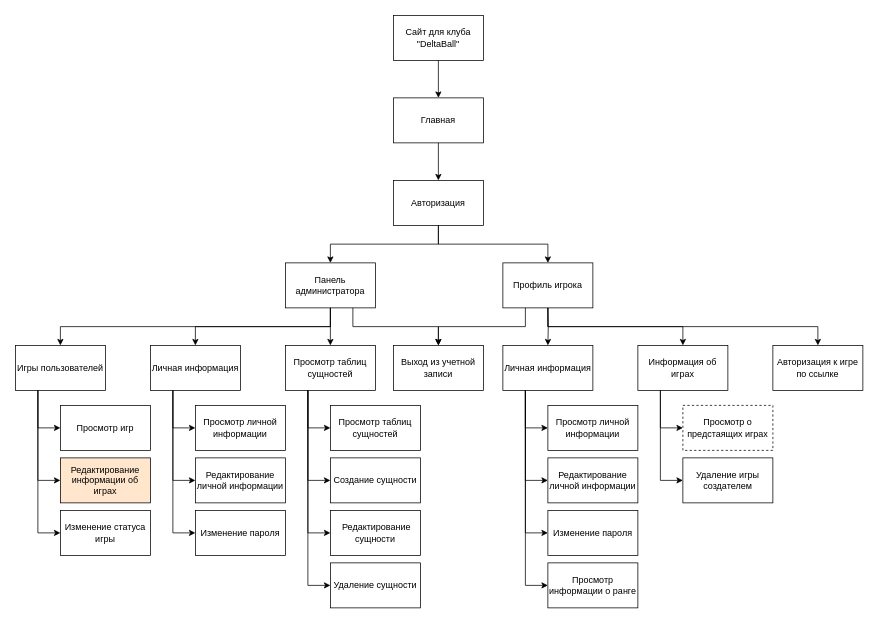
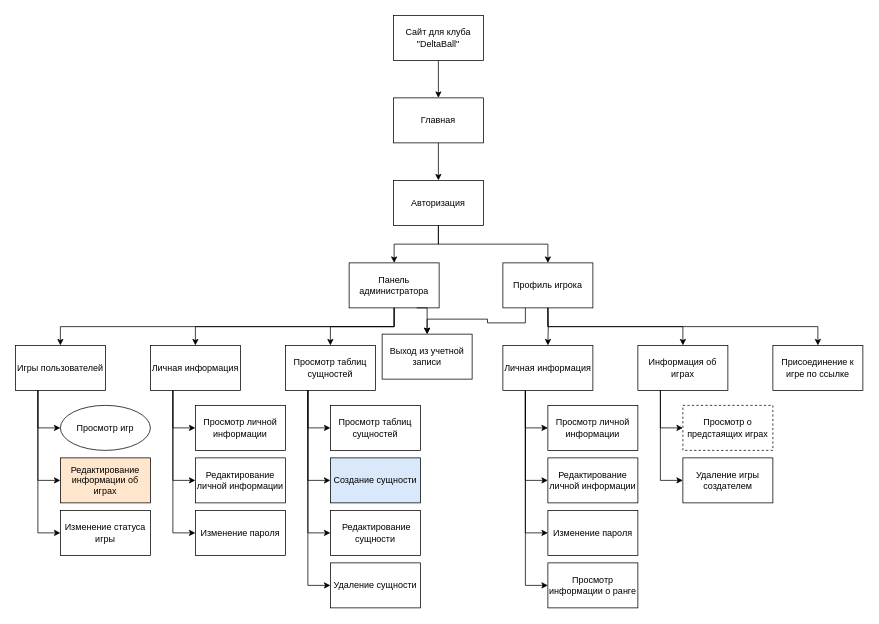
  <mxCell id="0" />
  <mxCell id="1" parent="0" />
  <mxCell id="2" value="" style="edgeStyle=orthogonalEdgeStyle;rounded=0;orthogonalLoop=1;jettySize=auto;html=1;" parent="1" source="3" target="4" edge="1"><mxGeometry relative="1" as="geometry" /></mxCell>
  <mxCell id="3" value="Сайт для клуба &quot;DeltaBall&quot;" style="rounded=0;whiteSpace=wrap;html=1;" parent="1" vertex="1"><mxGeometry x="524" y="20" width="120" height="60" as="geometry" /></mxCell>
  <mxCell id="4" value="Главная" style="whiteSpace=wrap;html=1;rounded=0;" parent="1" vertex="1"><mxGeometry x="524" y="130" width="120" height="60" as="geometry" /></mxCell>
  <mxCell id="5" value="Авторизация" style="whiteSpace=wrap;html=1;rounded=0;" parent="1" vertex="1"><mxGeometry x="524" y="240" width="120" height="60" as="geometry" /></mxCell>
  <mxCell id="6" value="" style="edgeStyle=orthogonalEdgeStyle;rounded=0;orthogonalLoop=1;jettySize=auto;html=1;exitX=0.5;exitY=1;exitDx=0;exitDy=0;entryX=0.5;entryY=0;entryDx=0;entryDy=0;" parent="1" source="4" target="5" edge="1"><mxGeometry relative="1" as="geometry"><mxPoint x="594" y="90" as="sourcePoint" /><mxPoint x="474" y="130" as="targetPoint" /></mxGeometry></mxCell>
  <mxCell id="7" value="" style="edgeStyle=orthogonalEdgeStyle;rounded=0;orthogonalLoop=1;jettySize=auto;html=1;exitX=0.5;exitY=1;exitDx=0;exitDy=0;entryX=0.5;entryY=0;entryDx=0;entryDy=0;" parent="1" source="9" target="54" edge="1"><mxGeometry relative="1" as="geometry"><mxPoint x="950" y="350" as="sourcePoint" /><mxPoint x="830" y="390" as="targetPoint" /></mxGeometry></mxCell>
- <mxCell id="8" value="Панель администратора" style="whiteSpace=wrap;html=1;rounded=0;" parent="1" vertex="1"><mxGeometry x="380" y="350" width="120" height="60" as="geometry" /></mxCell>
+ <mxCell id="8" value="Панель администратора" style="whiteSpace=wrap;html=1;rounded=0;" parent="1" vertex="1"><mxGeometry x="465" y="350" width="120" height="60" as="geometry" /></mxCell>
  <mxCell id="9" value="Профиль игрока" style="whiteSpace=wrap;html=1;rounded=0;" parent="1" vertex="1"><mxGeometry x="670" y="350" width="120" height="60" as="geometry" /></mxCell>
  <mxCell id="10" value="" style="edgeStyle=orthogonalEdgeStyle;rounded=0;orthogonalLoop=1;jettySize=auto;html=1;exitX=0.5;exitY=1;exitDx=0;exitDy=0;entryX=0.5;entryY=0;entryDx=0;entryDy=0;" parent="1" source="5" target="8" edge="1"><mxGeometry relative="1" as="geometry"><mxPoint x="370" y="140" as="sourcePoint" /><mxPoint x="250" y="180" as="targetPoint" /></mxGeometry></mxCell>
  <mxCell id="11" value="" style="edgeStyle=orthogonalEdgeStyle;rounded=0;orthogonalLoop=1;jettySize=auto;html=1;exitX=0.5;exitY=1;exitDx=0;exitDy=0;entryX=0.5;entryY=0;entryDx=0;entryDy=0;" parent="1" source="5" target="9" edge="1"><mxGeometry relative="1" as="geometry"><mxPoint x="380" y="150" as="sourcePoint" /><mxPoint x="260" y="190" as="targetPoint" /></mxGeometry></mxCell>
- <mxCell id="12" value="Выход из учетной записи" style="rounded=0;whiteSpace=wrap;html=1;" parent="1" vertex="1"><mxGeometry x="524" y="460" width="120" height="60" as="geometry" /></mxCell>
+ <mxCell id="12" value="Выход из учетной записи" style="rounded=0;whiteSpace=wrap;html=1;" parent="1" vertex="1"><mxGeometry x="509" y="445" width="120" height="60" as="geometry" /></mxCell>
  <mxCell id="13" value="" style="edgeStyle=orthogonalEdgeStyle;rounded=0;orthogonalLoop=1;jettySize=auto;html=1;exitX=0.75;exitY=1;exitDx=0;exitDy=0;entryX=0.5;entryY=0;entryDx=0;entryDy=0;" parent="1" source="8" target="12" edge="1"><mxGeometry relative="1" as="geometry"><mxPoint x="594" y="440" as="sourcePoint" /><mxPoint x="474" y="490" as="targetPoint" /></mxGeometry></mxCell>
  <mxCell id="14" value="" style="edgeStyle=orthogonalEdgeStyle;rounded=0;orthogonalLoop=1;jettySize=auto;html=1;exitX=0.25;exitY=1;exitDx=0;exitDy=0;" parent="1" source="9" target="12" edge="1"><mxGeometry relative="1" as="geometry"><mxPoint x="594" y="440" as="sourcePoint" /><mxPoint x="714" y="490" as="targetPoint" /></mxGeometry></mxCell>
  <mxCell id="15" value="Просмотр таблиц сущностей" style="rounded=0;whiteSpace=wrap;html=1;" parent="1" vertex="1"><mxGeometry x="380" y="460" width="120" height="60" as="geometry" /></mxCell>
  <mxCell id="16" value="" style="edgeStyle=orthogonalEdgeStyle;rounded=0;orthogonalLoop=1;jettySize=auto;html=1;exitX=0.25;exitY=1;exitDx=0;exitDy=0;entryX=0;entryY=0.5;entryDx=0;entryDy=0;" parent="1" source="15" target="17" edge="1"><mxGeometry relative="1" as="geometry"><mxPoint x="350" y="555" as="sourcePoint" /><mxPoint x="230" y="595" as="targetPoint" /></mxGeometry></mxCell>
  <mxCell id="17" value="Просмотр таблиц сущностей" style="rounded=0;whiteSpace=wrap;html=1;" parent="1" vertex="1"><mxGeometry x="440" y="540" width="120" height="60" as="geometry" /></mxCell>
  <mxCell id="18" value="&amp;nbsp;Редактирование сущности" style="rounded=0;whiteSpace=wrap;html=1;" parent="1" vertex="1"><mxGeometry x="440" y="680" width="120" height="60" as="geometry" /></mxCell>
- <mxCell id="19" value="Создание сущности" style="rounded=0;whiteSpace=wrap;html=1;" parent="1" vertex="1"><mxGeometry x="440" y="610" width="120" height="60" as="geometry" /></mxCell>
+ <mxCell id="19" value="Создание сущности" style="rounded=0;whiteSpace=wrap;html=1;fillColor=#dae8fc;" parent="1" vertex="1"><mxGeometry x="440" y="610" width="120" height="60" as="geometry" /></mxCell>
  <mxCell id="20" value="Удаление сущности" style="rounded=0;whiteSpace=wrap;html=1;" parent="1" vertex="1"><mxGeometry x="440" y="750" width="120" height="60" as="geometry" /></mxCell>
  <mxCell id="21" value="" style="edgeStyle=orthogonalEdgeStyle;rounded=0;orthogonalLoop=1;jettySize=auto;html=1;exitX=0.25;exitY=1;exitDx=0;exitDy=0;entryX=0;entryY=0.5;entryDx=0;entryDy=0;" parent="1" source="15" target="19" edge="1"><mxGeometry relative="1" as="geometry"><mxPoint x="420" y="530" as="sourcePoint" /><mxPoint x="450" y="580" as="targetPoint" /></mxGeometry></mxCell>
  <mxCell id="22" value="" style="edgeStyle=orthogonalEdgeStyle;rounded=0;orthogonalLoop=1;jettySize=auto;html=1;exitX=0.25;exitY=1;exitDx=0;exitDy=0;entryX=0;entryY=0.5;entryDx=0;entryDy=0;" parent="1" source="15" target="18" edge="1"><mxGeometry relative="1" as="geometry"><mxPoint x="420" y="530" as="sourcePoint" /><mxPoint x="450" y="650" as="targetPoint" /></mxGeometry></mxCell>
  <mxCell id="23" value="" style="edgeStyle=orthogonalEdgeStyle;rounded=0;orthogonalLoop=1;jettySize=auto;html=1;exitX=0.25;exitY=1;exitDx=0;exitDy=0;entryX=0;entryY=0.5;entryDx=0;entryDy=0;" parent="1" source="15" target="20" edge="1"><mxGeometry relative="1" as="geometry"><mxPoint x="430" y="540" as="sourcePoint" /><mxPoint x="460" y="660" as="targetPoint" /></mxGeometry></mxCell>
  <mxCell id="24" value="Личная информация" style="rounded=0;whiteSpace=wrap;html=1;" parent="1" vertex="1"><mxGeometry x="200" y="460" width="120" height="60" as="geometry" /></mxCell>
  <mxCell id="25" value="" style="edgeStyle=orthogonalEdgeStyle;rounded=0;orthogonalLoop=1;jettySize=auto;html=1;exitX=0.25;exitY=1;exitDx=0;exitDy=0;entryX=0;entryY=0.5;entryDx=0;entryDy=0;" parent="1" source="24" target="26" edge="1"><mxGeometry relative="1" as="geometry"><mxPoint y="560" as="sourcePoint" x="170" /><mxPoint x="50" y="600" as="targetPoint" /></mxGeometry></mxCell>
  <mxCell id="26" value="Просмотр личной информации" style="rounded=0;whiteSpace=wrap;html=1;" parent="1" vertex="1"><mxGeometry x="260" y="540" width="120" height="60" as="geometry" /></mxCell>
  <mxCell id="27" value="Редактирование личной информации" style="rounded=0;whiteSpace=wrap;html=1;" parent="1" vertex="1"><mxGeometry x="260" y="610" width="120" height="60" as="geometry" /></mxCell>
  <mxCell id="28" value="" style="edgeStyle=orthogonalEdgeStyle;rounded=0;orthogonalLoop=1;jettySize=auto;html=1;exitX=0.25;exitY=1;exitDx=0;exitDy=0;entryX=0;entryY=0.5;entryDx=0;entryDy=0;" parent="1" source="24" target="27" edge="1"><mxGeometry relative="1" as="geometry"><mxPoint x="240" y="535" as="sourcePoint" /><mxPoint x="270" y="585" as="targetPoint" /></mxGeometry></mxCell>
  <mxCell id="29" value="Игры пользователей" style="rounded=0;whiteSpace=wrap;html=1;" parent="1" vertex="1"><mxGeometry x="20" y="460" width="120" height="60" as="geometry" /></mxCell>
  <mxCell id="30" value="" style="edgeStyle=orthogonalEdgeStyle;rounded=0;orthogonalLoop=1;jettySize=auto;html=1;exitX=0.25;exitY=1;exitDx=0;exitDy=0;entryX=0;entryY=0.5;entryDx=0;entryDy=0;" parent="1" source="29" target="31" edge="1"><mxGeometry relative="1" as="geometry"><mxPoint x="-20" y="555" as="sourcePoint" /><mxPoint x="-140" y="595" as="targetPoint" /></mxGeometry></mxCell>
- <mxCell id="31" value="Просмотр игр" style="rounded=0;whiteSpace=wrap;html=1;" parent="1" vertex="1"><mxGeometry x="80" y="540" width="120" height="60" as="geometry" /></mxCell>
+ <mxCell id="31" value="Просмотр игр" style="ellipse;whiteSpace=wrap;html=1;" parent="1" vertex="1"><mxGeometry x="80" y="540" width="120" height="60" as="geometry" /></mxCell>
  <mxCell id="32" value="Редактирование информации об играх" style="rounded=0;whiteSpace=wrap;html=1;fillColor=#ffe6cc;" parent="1" vertex="1"><mxGeometry x="80" y="610" width="120" height="60" as="geometry" /></mxCell>
  <mxCell id="33" value="" style="edgeStyle=orthogonalEdgeStyle;rounded=0;orthogonalLoop=1;jettySize=auto;html=1;exitX=0.25;exitY=1;exitDx=0;exitDy=0;entryX=0;entryY=0.5;entryDx=0;entryDy=0;" parent="1" source="29" target="32" edge="1"><mxGeometry relative="1" as="geometry"><mxPoint x="50" y="530" as="sourcePoint" /><mxPoint x="80" y="580" as="targetPoint" /></mxGeometry></mxCell>
  <mxCell id="34" value="Изменение пароля" style="rounded=0;whiteSpace=wrap;html=1;" parent="1" vertex="1"><mxGeometry x="260" y="680" width="120" height="60" as="geometry" /></mxCell>
  <mxCell id="35" value="" style="edgeStyle=orthogonalEdgeStyle;rounded=0;orthogonalLoop=1;jettySize=auto;html=1;exitX=0.25;exitY=1;exitDx=0;exitDy=0;entryX=0;entryY=0.5;entryDx=0;entryDy=0;" parent="1" source="24" target="34" edge="1"><mxGeometry relative="1" as="geometry"><mxPoint x="230" y="590" as="sourcePoint" /><mxPoint x="270" y="655" as="targetPoint" /></mxGeometry></mxCell>
  <mxCell id="36" value="Изменение статуса игры" style="rounded=0;whiteSpace=wrap;html=1;" parent="1" vertex="1"><mxGeometry x="80" y="680" width="120" height="60" as="geometry" /></mxCell>
  <mxCell id="37" value="" style="edgeStyle=orthogonalEdgeStyle;rounded=0;orthogonalLoop=1;jettySize=auto;html=1;exitX=0.25;exitY=1;exitDx=0;exitDy=0;entryX=0;entryY=0.5;entryDx=0;entryDy=0;" parent="1" source="29" target="36" edge="1"><mxGeometry relative="1" as="geometry"><mxPoint x="50" y="590" as="sourcePoint" /><mxPoint x="80" y="650" as="targetPoint" /></mxGeometry></mxCell>
  <mxCell id="38" value="" style="edgeStyle=orthogonalEdgeStyle;rounded=0;orthogonalLoop=1;jettySize=auto;html=1;exitX=0.5;exitY=1;exitDx=0;exitDy=0;entryX=0.5;entryY=0;entryDx=0;entryDy=0;" parent="1" source="8" target="24" edge="1"><mxGeometry relative="1" as="geometry"><mxPoint x="350" y="330" as="sourcePoint" /><mxPoint x="230" y="370" as="targetPoint" /></mxGeometry></mxCell>
  <mxCell id="39" value="" style="edgeStyle=orthogonalEdgeStyle;rounded=0;orthogonalLoop=1;jettySize=auto;html=1;exitX=0.5;exitY=1;exitDx=0;exitDy=0;entryX=0.5;entryY=0;entryDx=0;entryDy=0;" parent="1" source="8" target="29" edge="1"><mxGeometry relative="1" as="geometry"><mxPoint x="350" y="330" as="sourcePoint" /><mxPoint x="230" y="370" as="targetPoint" /></mxGeometry></mxCell>
  <mxCell id="40" value="Личная информация" style="rounded=0;whiteSpace=wrap;html=1;" parent="1" vertex="1"><mxGeometry x="670" y="460" width="120" height="60" as="geometry" /></mxCell>
  <mxCell id="41" value="" style="edgeStyle=orthogonalEdgeStyle;rounded=0;orthogonalLoop=1;jettySize=auto;html=1;exitX=0.25;exitY=1;exitDx=0;exitDy=0;entryX=0;entryY=0.5;entryDx=0;entryDy=0;" parent="1" source="40" target="42" edge="1"><mxGeometry relative="1" as="geometry"><mxPoint x="640" y="560" as="sourcePoint" /><mxPoint x="520" y="600" as="targetPoint" /></mxGeometry></mxCell>
  <mxCell id="42" value="Просмотр личной информации" style="rounded=0;whiteSpace=wrap;html=1;" parent="1" vertex="1"><mxGeometry x="730" y="540" width="120" height="60" as="geometry" /></mxCell>
  <mxCell id="43" value="Редактирование личной информации" style="rounded=0;whiteSpace=wrap;html=1;" parent="1" vertex="1"><mxGeometry x="730" y="610" width="120" height="60" as="geometry" /></mxCell>
  <mxCell id="44" value="" style="edgeStyle=orthogonalEdgeStyle;rounded=0;orthogonalLoop=1;jettySize=auto;html=1;exitX=0.25;exitY=1;exitDx=0;exitDy=0;entryX=0;entryY=0.5;entryDx=0;entryDy=0;" parent="1" source="40" target="43" edge="1"><mxGeometry relative="1" as="geometry"><mxPoint x="710" y="535" as="sourcePoint" /><mxPoint x="740" y="585" as="targetPoint" /></mxGeometry></mxCell>
  <mxCell id="45" value="Изменение пароля" style="rounded=0;whiteSpace=wrap;html=1;" parent="1" vertex="1"><mxGeometry x="730" y="680" width="120" height="60" as="geometry" /></mxCell>
  <mxCell id="46" value="" style="edgeStyle=orthogonalEdgeStyle;rounded=0;orthogonalLoop=1;jettySize=auto;html=1;exitX=0.25;exitY=1;exitDx=0;exitDy=0;entryX=0;entryY=0.5;entryDx=0;entryDy=0;" parent="1" source="40" target="45" edge="1"><mxGeometry relative="1" as="geometry"><mxPoint x="700" y="590" as="sourcePoint" /><mxPoint x="740" y="655" as="targetPoint" /></mxGeometry></mxCell>
  <mxCell id="47" value="Просмотр информации о ранге" style="rounded=0;whiteSpace=wrap;html=1;" parent="1" vertex="1"><mxGeometry x="730" y="750" width="120" height="60" as="geometry" /></mxCell>
  <mxCell id="48" value="" style="edgeStyle=orthogonalEdgeStyle;rounded=0;orthogonalLoop=1;jettySize=auto;html=1;exitX=0.25;exitY=1;exitDx=0;exitDy=0;entryX=0;entryY=0.5;entryDx=0;entryDy=0;" parent="1" source="40" target="47" edge="1"><mxGeometry relative="1" as="geometry"><mxPoint x="700" y="590" as="sourcePoint" /><mxPoint x="740" y="725" as="targetPoint" /></mxGeometry></mxCell>
  <mxCell id="49" value="Информация об играх" style="rounded=0;whiteSpace=wrap;html=1;" parent="1" vertex="1"><mxGeometry x="850" y="460" width="120" height="60" as="geometry" /></mxCell>
  <mxCell id="50" value="" style="edgeStyle=orthogonalEdgeStyle;rounded=0;orthogonalLoop=1;jettySize=auto;html=1;exitX=0.25;exitY=1;exitDx=0;exitDy=0;entryX=0;entryY=0.5;entryDx=0;entryDy=0;" parent="1" source="49" target="51" edge="1"><mxGeometry relative="1" as="geometry"><mxPoint x="820" y="560" as="sourcePoint" /><mxPoint x="700" y="600" as="targetPoint" /></mxGeometry></mxCell>
  <mxCell id="51" value="Просмотр о предстаящих играх" style="rounded=0;whiteSpace=wrap;html=1;dashed=1;" parent="1" vertex="1"><mxGeometry x="910" y="540" width="120" height="60" as="geometry" /></mxCell>
  <mxCell id="52" value="Удаление игры создателем" style="rounded=0;whiteSpace=wrap;html=1;" parent="1" vertex="1"><mxGeometry x="910" y="610" width="120" height="60" as="geometry" /></mxCell>
  <mxCell id="53" value="" style="edgeStyle=orthogonalEdgeStyle;rounded=0;orthogonalLoop=1;jettySize=auto;html=1;exitX=0.25;exitY=1;exitDx=0;exitDy=0;entryX=0;entryY=0.5;entryDx=0;entryDy=0;" parent="1" source="49" target="52" edge="1"><mxGeometry relative="1" as="geometry"><mxPoint x="890" y="535" as="sourcePoint" /><mxPoint x="920" y="585" as="targetPoint" /></mxGeometry></mxCell>
- <mxCell id="54" value="Авторизация к игре по ссылке" style="rounded=0;whiteSpace=wrap;html=1;" parent="1" vertex="1"><mxGeometry x="1030" y="460" width="120" height="60" as="geometry" /></mxCell>
+ <mxCell id="54" value="Присоединение к игре по ссылке" style="rounded=0;whiteSpace=wrap;html=1;" parent="1" vertex="1"><mxGeometry x="1030" y="460" width="120" height="60" as="geometry" /></mxCell>
  <mxCell id="55" value="" style="edgeStyle=orthogonalEdgeStyle;rounded=0;orthogonalLoop=1;jettySize=auto;html=1;entryX=0.5;entryY=0;entryDx=0;entryDy=0;" parent="1" target="40" edge="1"><mxGeometry relative="1" as="geometry"><mxPoint x="730" y="410" as="sourcePoint" /><mxPoint x="810" y="410" as="targetPoint" /></mxGeometry></mxCell>
  <mxCell id="56" value="" style="edgeStyle=orthogonalEdgeStyle;rounded=0;orthogonalLoop=1;jettySize=auto;html=1;entryX=0.5;entryY=0;entryDx=0;entryDy=0;exitX=0.5;exitY=1;exitDx=0;exitDy=0;" parent="1" source="8" target="15" edge="1"><mxGeometry relative="1" as="geometry"><mxPoint x="740" y="420" as="sourcePoint" /><mxPoint x="740" y="470" as="targetPoint" /></mxGeometry></mxCell>
  <mxCell id="57" value="" style="edgeStyle=orthogonalEdgeStyle;rounded=0;orthogonalLoop=1;jettySize=auto;html=1;exitX=0.5;exitY=1;exitDx=0;exitDy=0;entryX=0.5;entryY=0;entryDx=0;entryDy=0;" parent="1" source="9" target="49" edge="1"><mxGeometry relative="1" as="geometry"><mxPoint x="960" y="360" as="sourcePoint" /><mxPoint x="840" y="400" as="targetPoint" /></mxGeometry></mxCell>
